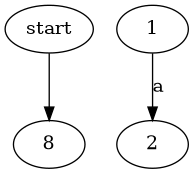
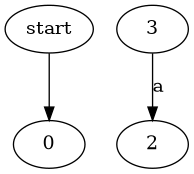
  digraph {
    start
-   0 [label=8]
-   1
+   0
+   1 [label=3]
    2
    start -> 0
    1 -> 2 [label=a]
  }
